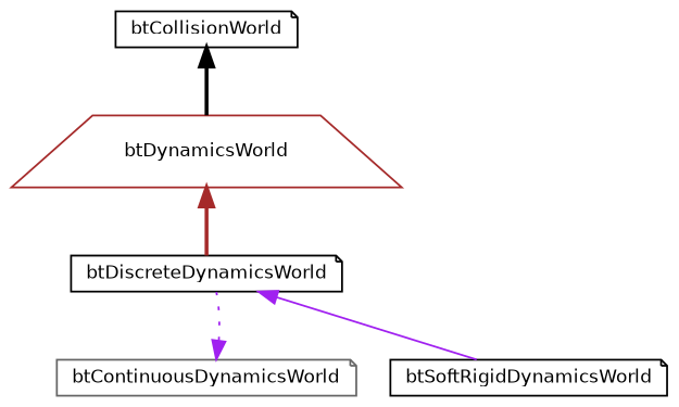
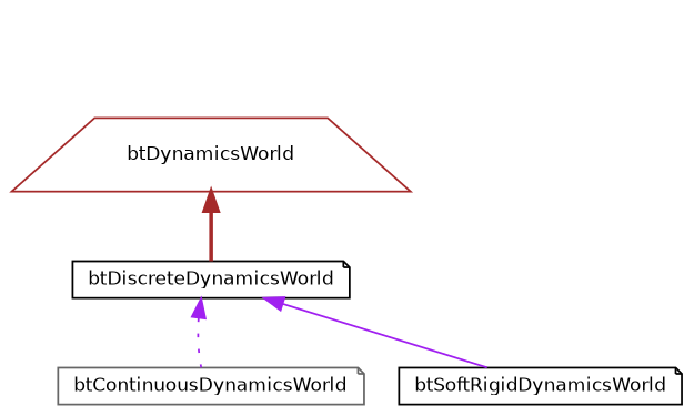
  digraph {
    rankdir=TB
    node [color=black fillcolor=white fontname=Helvetica fontsize=10 shape=note style=filled]
    edge [color=purple dir=back fontname=Helvetica fontsize=10 labelfontname=Helvetica labelfontsize=10 style=bold]
-   n1 [height=0.2 label=btCollisionWorld width=0.4]
    n2 [color=brown height=0.2 label=btDynamicsWorld shape=trapezium width=0.4]
    n3 [height=0.2 label=btDiscreteDynamicsWorld width=0.4]
    n4 [color=gray40 height=0.2 label=btContinuousDynamicsWorld width=0.4]
    n5 [height=0.2 label=btSoftRigidDynamicsWorld width=0.4]
-   n1 -> n2 [color=black]
    n2 -> n3 [color=brown]
-   n4 -> n3 [style=dotted]
+   n3 -> n4 [style=dotted]
    n3 -> n5 [style=solid]
  }
